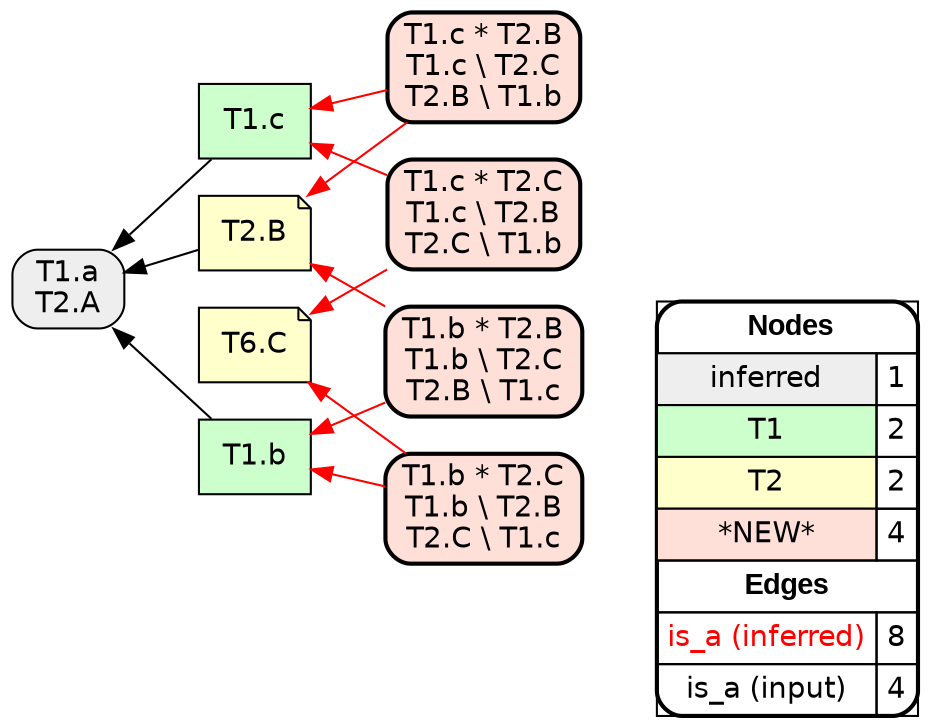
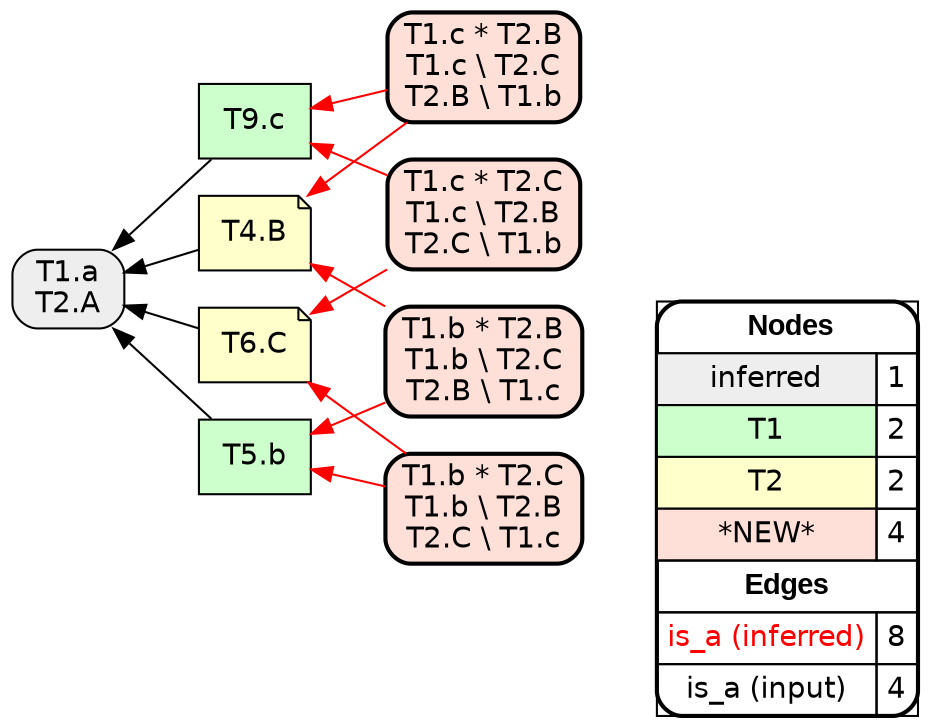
  digraph {
    rankdir=RL
    node [fillcolor="#FFE0D8" fontname=helvetica shape=box style="filled,rounded,bold"]
    edge [arrowhead=normal color="#FF0000" constraint=true penwidth=1 style=solid]
    n1 [fillcolor=white label=<   <TABLE BORDER="0" CELLBORDER="1" CELLSPACING="0" CELLPADDING="4">  <TR> <TD COLSPAN="2"><font face="Arial Black"> Nodes</font></TD> </TR>  <TR>   <TD bgcolor="#EEEEEE" fontname="helvetica">inferred</TD>   <TD>1</TD>   </TR>  <TR>   <TD bgcolor="#CCFFCC" fontname="helvetica">T1</TD>   <TD>2</TD>   </TR>  <TR>   <TD bgcolor="#FFFFCC" fontname="helvetica">T2</TD>   <TD>2</TD>   </TR>  <TR>   <TD bgcolor="#FFE0D8" fontname="helvetica">*NEW*</TD>   <TD>4</TD>   </TR>  <TR> <TD COLSPAN="2"><font face = "Arial Black"> Edges </font></TD> </TR>  <TR>   <TD><font color ="#FF0000">is_a (inferred)</font></TD><TD>8</TD> </TR> <TR>   <TD><font color ="#000000">is_a (input)</font></TD><TD>4</TD> </TR> </TABLE>   > margin=0]
    "T1.a\nT2.A" [fillcolor="#EEEEEE" style="filled,rounded"]
-   "T1.c" [fillcolor="#CCFFCC" style=filled]
-   "T1.b" [fillcolor="#CCFFCC" style=filled]
-   "T2.B" [fillcolor="#FFFFCC" shape=note style=filled]
+   "T1.c" [fillcolor="#CCFFCC" style=filled label="T9.c"]
+   "T1.b" [fillcolor="#CCFFCC" style=filled label="T5.b"]
+   "T2.B" [fillcolor="#FFFFCC" shape=note style=filled label="T4.B"]
    n6 [fillcolor="#FFFFCC" label="T6.C" shape=note style=filled]
    "T1.b * T2.B\nT1.b \\ T2.C\nT2.B \\ T1.c"
    "T1.b * T2.C\nT1.b \\ T2.B\nT2.C \\ T1.c"
    "T1.c * T2.C\nT1.c \\ T2.B\nT2.C \\ T1.b"
    "T1.c * T2.B\nT1.c \\ T2.C\nT2.B \\ T1.b"
    subgraph sub_1 {
      rank=source
      n1
    }
    "T1.c" -> "T1.a\nT2.A" [color="#000000"]
    "T1.b" -> "T1.a\nT2.A" [color="#000000"]
    "T2.B" -> "T1.a\nT2.A" [color="#000000"]
+   n6 -> "T1.a\nT2.A" [color="#000000"]
    "T1.b * T2.B\nT1.b \\ T2.C\nT2.B \\ T1.c" -> "T1.b"
    "T1.b * T2.B\nT1.b \\ T2.C\nT2.B \\ T1.c" -> "T2.B"
    "T1.b * T2.C\nT1.b \\ T2.B\nT2.C \\ T1.c" -> "T1.b"
    "T1.b * T2.C\nT1.b \\ T2.B\nT2.C \\ T1.c" -> n6
    "T1.c * T2.C\nT1.c \\ T2.B\nT2.C \\ T1.b" -> "T1.c"
    "T1.c * T2.C\nT1.c \\ T2.B\nT2.C \\ T1.b" -> n6
    "T1.c * T2.B\nT1.c \\ T2.C\nT2.B \\ T1.b" -> "T1.c"
    "T1.c * T2.B\nT1.c \\ T2.C\nT2.B \\ T1.b" -> "T2.B"
  }
